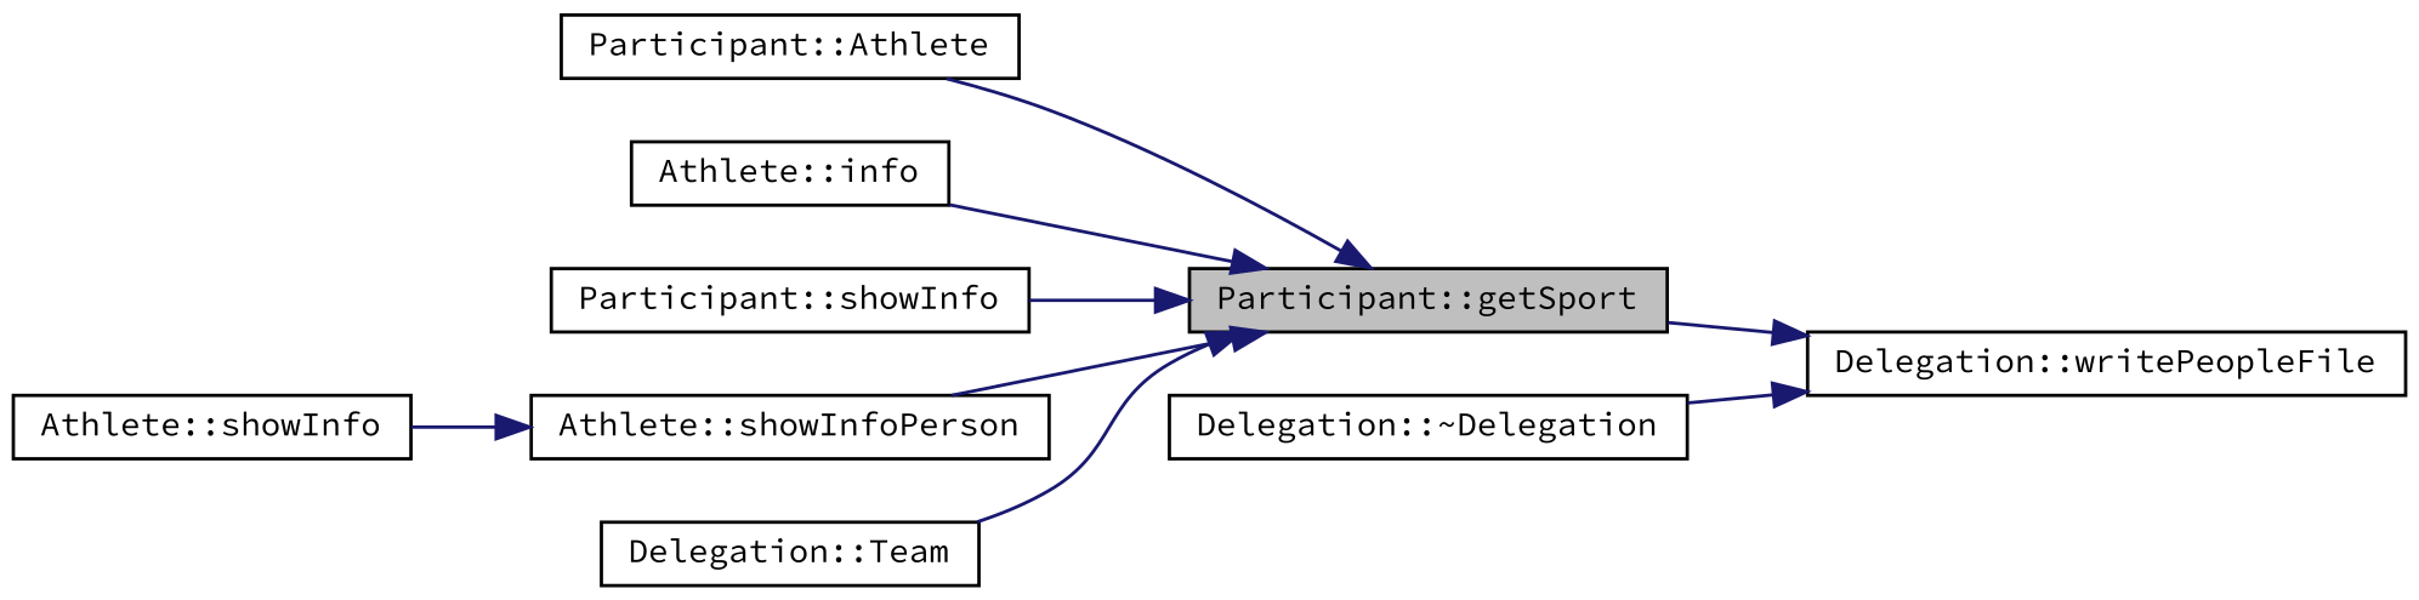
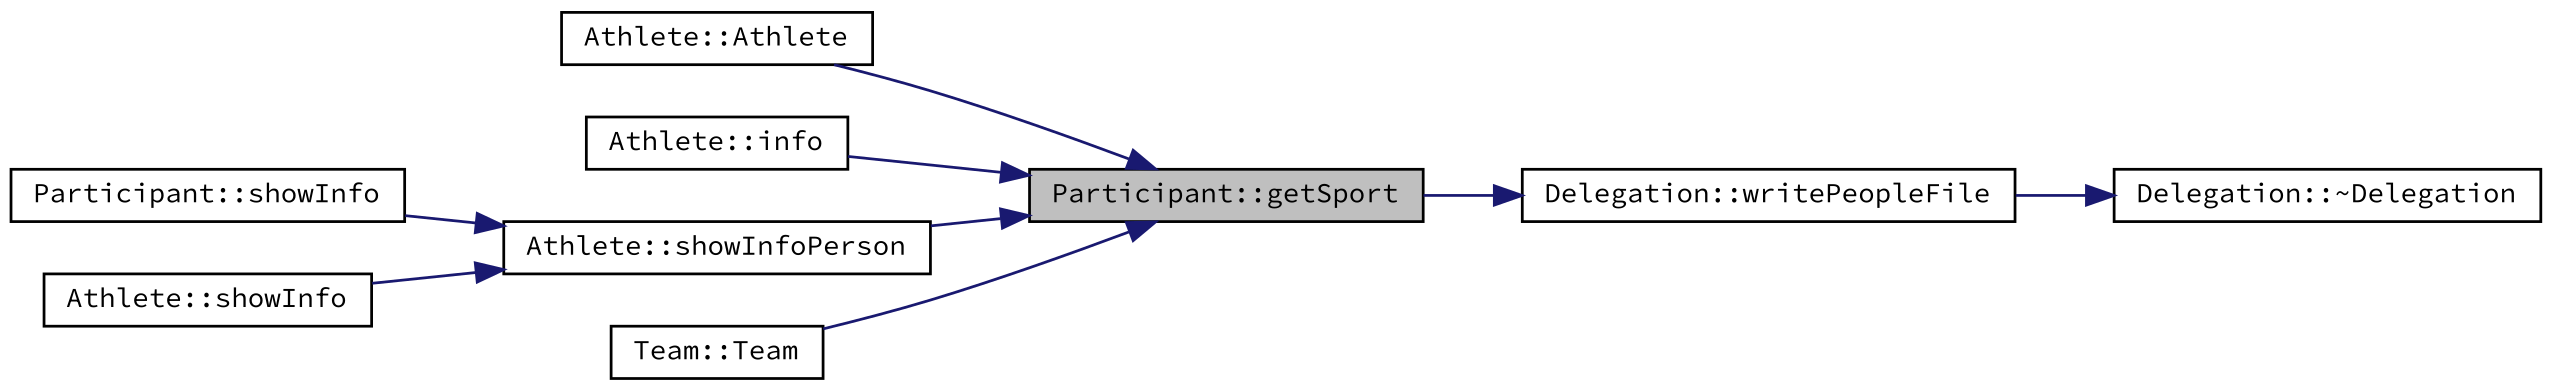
  digraph {
    fontname="Source Code Pro"
    rankdir=RL
    node [color=black fillcolor=white fontname="Source Code Pro" fontsize=10 shape=record style=filled]
    edge [color=midnightblue dir=back fontname="Source Code Pro" fontsize=10 labelfontname=Helvetica labelfontsize=10 style=solid]
    n1 [fillcolor=grey75 fontcolor=black height=0.2 label="Participant::getSport" width=0.4]
-   n2 [height=0.2 label="Participant::Athlete" width=0.4]
+   n2 [height=0.2 label="Athlete::Athlete" width=0.4]
    n3 [height=0.2 label="Athlete::info" width=0.4]
    n4 [height=0.2 label="Participant::showInfo" width=0.4]
    n5 [height=0.2 label="Athlete::showInfoPerson" width=0.4]
-   n6 [height=0.2 label="Delegation::Team" width=0.4]
+   n6 [height=0.2 label="Team::Team" width=0.4]
    n7 [height=0.2 label="Athlete::showInfo" width=0.4]
    n8 [height=0.2 label="Delegation::writePeopleFile" width=0.4]
    n9 [height=0.2 label="Delegation::~Delegation" width=0.4]
    n1 -> n2
    n1 -> n3
-   n1 -> n4
+   n5 -> n4
    n1 -> n5
    n1 -> n6
    n5 -> n7
    n8 -> n1
-   n8 -> n9
+   n9 -> n8
  }
